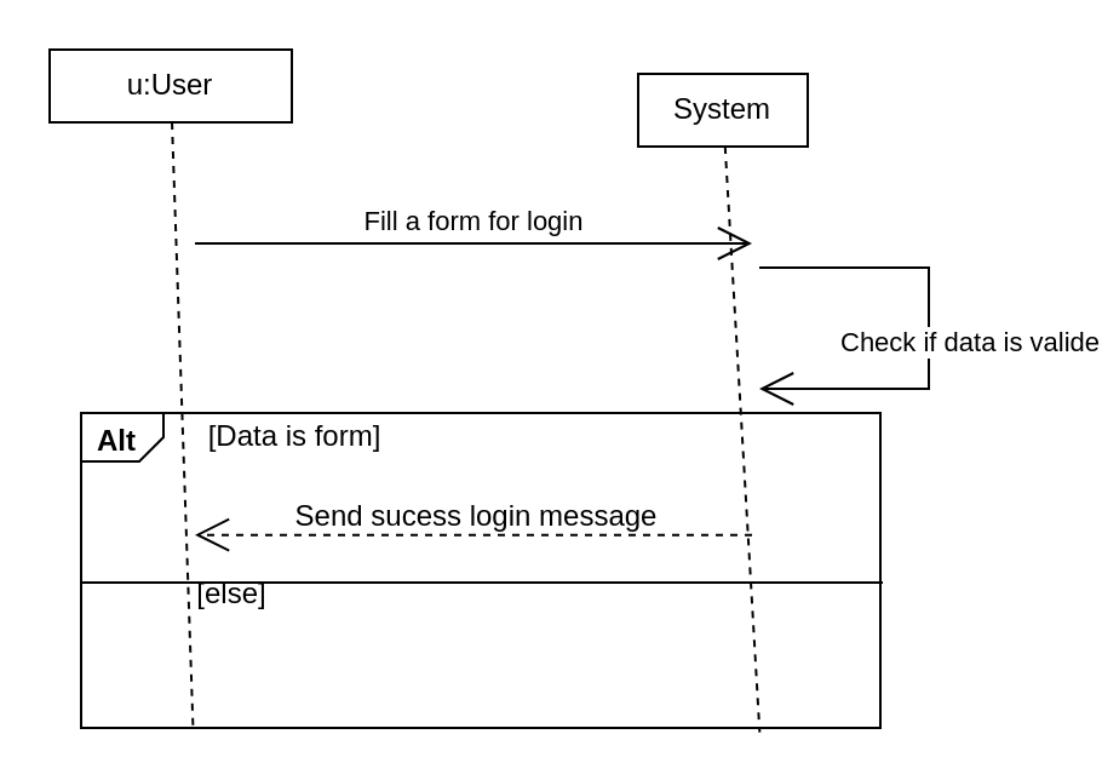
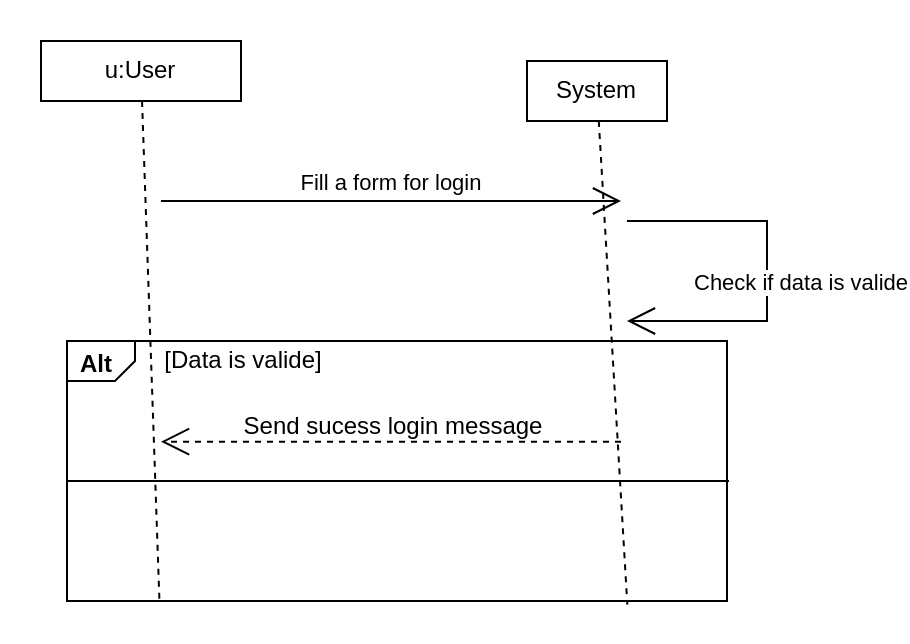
  <mxCell id="0" />
  <mxCell id="1" parent="0" />
  <mxCell id="2" value="" style="html=1;shape=mxgraph.sysml.package;labelX=34.24;whiteSpace=wrap;align=center;" vertex="1" parent="1"><mxGeometry x="33" y="170" width="330" height="130" as="geometry" /></mxCell>
  <mxCell id="3" value="Alt" style="html=1;align=left;verticalAlign=top;labelPosition=left;verticalLabelPosition=top;labelBackgroundColor=none;spacingLeft=5;spacingTop=-2;fontStyle=1;" connectable="0" vertex="1" parent="2"><mxGeometry as="geometry" /></mxCell>
- <mxCell id="4" value="[Data is form]" style="text;html=1;align=center;verticalAlign=middle;resizable=0;points=[];autosize=1;strokeColor=none;fillColor=none;" vertex="1" parent="2"><mxGeometry x="38" y="-5.2" width="100" height="30" as="geometry" /></mxCell>
+ <mxCell id="4" value="[Data is valide]" style="text;html=1;align=center;verticalAlign=middle;resizable=0;points=[];autosize=1;strokeColor=none;fillColor=none;" vertex="1" parent="2"><mxGeometry x="38" y="-5.2" width="100" height="30" as="geometry" /></mxCell>
  <mxCell id="5" value="" style="edgeStyle=none;html=1;endArrow=open;verticalAlign=bottom;endSize=12;endFill=1;dashed=1;rounded=0;" edge="1" parent="2"><mxGeometry relative="1" as="geometry"><mxPoint x="277" y="50.333" as="sourcePoint" /><mxPoint x="47" y="50.333" as="targetPoint" /></mxGeometry></mxCell>
  <mxCell id="6" value="Send sucess login message" style="text;html=1;align=center;verticalAlign=middle;resizable=0;points=[];autosize=1;strokeColor=none;fillColor=none;" vertex="1" parent="2"><mxGeometry x="78" y="27.8" width="170" height="30" as="geometry" /></mxCell>
  <mxCell id="7" value="" style="endArrow=none;html=1;rounded=0;" edge="1" parent="2"><mxGeometry width="50" height="50" relative="1" as="geometry"><mxPoint y="70" as="sourcePoint" /><mxPoint x="331" y="70" as="targetPoint" /></mxGeometry></mxCell>
- <mxCell id="8" value="[else]" style="text;html=1;align=center;verticalAlign=middle;resizable=0;points=[];autosize=1;strokeColor=none;fillColor=none;" vertex="1" parent="2"><mxGeometry x="37" y="60" width="50" height="30" as="geometry" /></mxCell>
  <mxCell id="9" value="u:User" style="shape=rect;html=1;whiteSpace=wrap;align=center;" vertex="1" parent="1"><mxGeometry x="20" y="20" width="100" height="30" as="geometry" /></mxCell>
  <mxCell id="10" value="System" style="shape=rect;html=1;whiteSpace=wrap;align=center;" vertex="1" parent="1"><mxGeometry x="263" y="30" width="70" height="30" as="geometry" /></mxCell>
  <mxCell id="11" value="" style="edgeStyle=none;dashed=1;html=1;endArrow=none;rounded=0;entryX=0.14;entryY=0.995;entryDx=0;entryDy=0;entryPerimeter=0;" edge="1" source="9" parent="1" target="2"><mxGeometry relative="1" as="geometry"><mxPoint x="80" y="280" as="targetPoint" /></mxGeometry></mxCell>
  <mxCell id="12" value="" style="edgeStyle=none;dashed=1;html=1;endArrow=none;rounded=0;entryX=0.849;entryY=1.014;entryDx=0;entryDy=0;entryPerimeter=0;" edge="1" source="10" parent="1" target="2"><mxGeometry relative="1" as="geometry"><mxPoint x="313" y="280" as="targetPoint" /></mxGeometry></mxCell>
  <mxCell id="13" value="Fill a form for login" style="edgeStyle=none;html=1;endArrow=open;verticalAlign=bottom;endSize=12;rounded=0;" edge="1" parent="1"><mxGeometry relative="1" as="geometry"><mxPoint x="80" y="100" as="sourcePoint" /><mxPoint x="310" y="100" as="targetPoint" /></mxGeometry></mxCell>
  <mxCell id="14" value="Check if data is valide" style="edgeStyle=none;html=1;endArrow=open;verticalAlign=bottom;endSize=12;rounded=0;" edge="1" parent="1"><mxGeometry x="0.158" y="17" relative="1" as="geometry"><mxPoint x="313" y="110" as="sourcePoint" /><mxPoint x="313" y="160" as="targetPoint" /><Array as="points"><mxPoint x="383" y="110" /><mxPoint x="383" y="160" /></Array><mxPoint as="offset" /></mxGeometry></mxCell>
